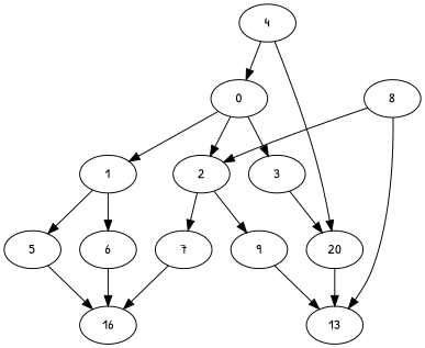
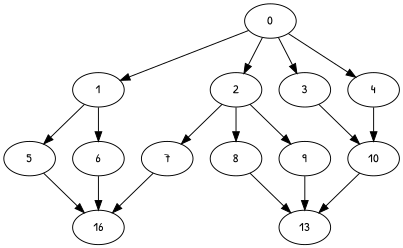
  digraph {
    fontname="Patrick Hand"
    node [Weight=50 fontname="Patrick Hand"]
    edge [Weight=50 fontname="Patrick Hand"]
    1 [Weight=70]
    0
    2
    3 [Weight=70]
    4
    5 [Weight=70]
    6
    7 [Weight=70]
    8
    9 [Weight=70]
-   10 [label=20]
+   10
    n12 [Weight=70 label=16]
    n13 [label=13]
    1 -> 5
    1 -> 6 [Weight=60]
    0 -> 1 [Weight=10]
    0 -> 2 [Weight=20]
    0 -> 3 [Weight=30]
-   4 -> 0 [Weight=40]
+   0 -> 4 [Weight=40]
    2 -> 7 [Weight=70]
-   8 -> 2 [Weight=80]
+   2 -> 8 [Weight=80]
    2 -> 9 [Weight=90]
    3 -> 10 [Weight=100]
    4 -> 10 [Weight=10]
    5 -> n12 [Weight=20]
    6 -> n12 [Weight=30]
    7 -> n12 [Weight=40]
    8 -> n13
    9 -> n13 [Weight=60]
    10 -> n13 [Weight=70]
  }
